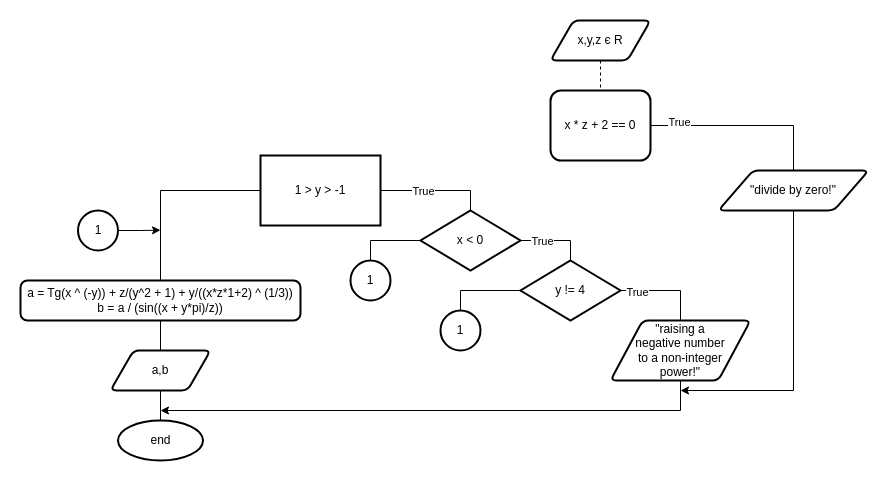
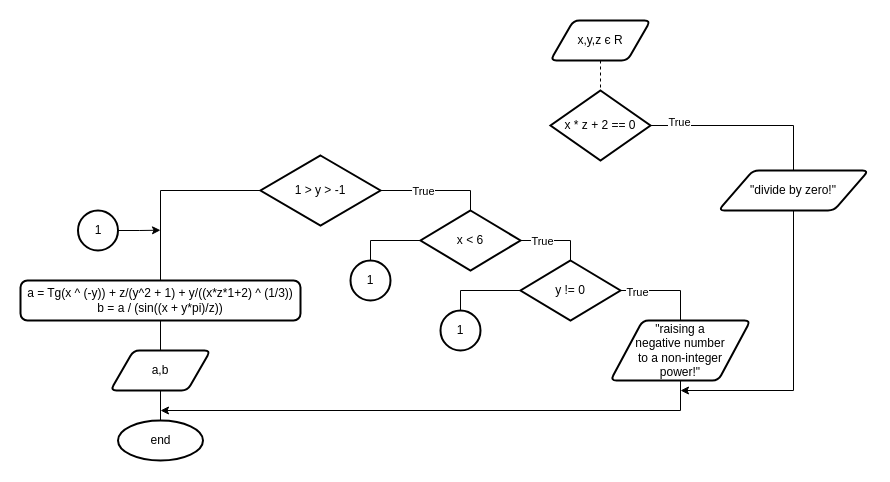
  <mxCell id="0" />
  <mxCell id="1" parent="0" />
  <mxCell id="2" style="edgeStyle=orthogonalEdgeStyle;rounded=0;orthogonalLoop=1;jettySize=auto;html=1;exitX=0.5;exitY=1;exitDx=0;exitDy=0;entryX=0.5;entryY=0;entryDx=0;entryDy=0;endArrow=none;endFill=0;dashed=1;" edge="1" parent="1" source="3" target="6"><mxGeometry relative="1" as="geometry" /></mxCell>
  <mxCell id="3" value="x,y,z є R" style="shape=parallelogram;html=1;strokeWidth=2;perimeter=parallelogramPerimeter;whiteSpace=wrap;rounded=1;arcSize=12;size=0.23;" vertex="1" parent="1"><mxGeometry x="550" y="20" width="100" height="40" as="geometry" /></mxCell>
  <mxCell id="4" style="edgeStyle=orthogonalEdgeStyle;rounded=0;orthogonalLoop=1;jettySize=auto;html=1;exitX=1;exitY=0.5;exitDx=0;exitDy=0;endArrow=none;endFill=0;entryX=0.5;entryY=0;entryDx=0;entryDy=0;" edge="1" parent="1" source="6" target="8"><mxGeometry relative="1" as="geometry"><mxPoint x="720" y="170" as="targetPoint" /></mxGeometry></mxCell>
  <mxCell id="5" value="True" style="edgeLabel;html=1;align=center;verticalAlign=middle;resizable=0;points=[];" vertex="1" connectable="0" parent="4"><mxGeometry x="-0.701" y="4" relative="1" as="geometry"><mxPoint as="offset" /></mxGeometry></mxCell>
- <mxCell id="6" value="x * z + 2 == 0" style="whiteSpace=wrap;html=1;strokeWidth=2;rounded=1;" vertex="1" parent="1"><mxGeometry x="550" y="90" width="100" height="70" as="geometry" /></mxCell>
+ <mxCell id="6" value="x * z + 2 == 0" style="rhombus;whiteSpace=wrap;html=1;strokeWidth=2;" vertex="1" parent="1"><mxGeometry x="550" y="90" width="100" height="70" as="geometry" /></mxCell>
  <mxCell id="7" style="edgeStyle=orthogonalEdgeStyle;rounded=0;orthogonalLoop=1;jettySize=auto;html=1;exitX=0.5;exitY=1;exitDx=0;exitDy=0;endArrow=classic;endFill=1;" edge="1" parent="1" source="8"><mxGeometry relative="1" as="geometry"><mxPoint x="680" y="390" as="targetPoint" /><Array as="points"><mxPoint x="793" y="390" /></Array></mxGeometry></mxCell>
  <mxCell id="8" value="&quot;divide by zero!&quot;" style="shape=parallelogram;html=1;strokeWidth=2;perimeter=parallelogramPerimeter;whiteSpace=wrap;rounded=1;arcSize=12;size=0.23;" vertex="1" parent="1"><mxGeometry x="718" y="170" width="150" height="40" as="geometry" /></mxCell>
  <mxCell id="9" style="edgeStyle=orthogonalEdgeStyle;rounded=0;orthogonalLoop=1;jettySize=auto;html=1;exitX=1;exitY=0.5;exitDx=0;exitDy=0;endArrow=none;endFill=0;" edge="1" parent="1" source="12" target="16"><mxGeometry relative="1" as="geometry"><mxPoint x="510" y="250" as="targetPoint" /><Array as="points"><mxPoint x="470" y="190" /></Array></mxGeometry></mxCell>
  <mxCell id="10" value="True" style="edgeLabel;html=1;align=center;verticalAlign=middle;resizable=0;points=[];" vertex="1" connectable="0" parent="9"><mxGeometry x="0.056" y="1" relative="1" as="geometry"><mxPoint x="-16" y="1" as="offset" /></mxGeometry></mxCell>
  <mxCell id="11" style="edgeStyle=orthogonalEdgeStyle;rounded=0;orthogonalLoop=1;jettySize=auto;html=1;exitX=0;exitY=0.5;exitDx=0;exitDy=0;entryX=0.5;entryY=0;entryDx=0;entryDy=0;endArrow=none;endFill=0;" edge="1" parent="1" source="12" target="26"><mxGeometry relative="1" as="geometry"><mxPoint x="165" y="270" as="targetPoint" /></mxGeometry></mxCell>
- <mxCell id="12" value="1 &amp;gt; y &amp;gt; -1" style="whiteSpace=wrap;html=1;strokeWidth=2;rounded=0;" vertex="1" parent="1"><mxGeometry x="260" y="155" width="120" height="70" as="geometry" /></mxCell>
+ <mxCell id="12" value="1 &amp;gt; y &amp;gt; -1" style="rhombus;whiteSpace=wrap;html=1;strokeWidth=2;" vertex="1" parent="1"><mxGeometry x="260" y="155" width="120" height="70" as="geometry" /></mxCell>
  <mxCell id="13" style="edgeStyle=orthogonalEdgeStyle;rounded=0;orthogonalLoop=1;jettySize=auto;html=1;exitX=1;exitY=0.5;exitDx=0;exitDy=0;exitPerimeter=0;entryX=0.5;entryY=0;entryDx=0;entryDy=0;entryPerimeter=0;endArrow=none;endFill=0;" edge="1" parent="1" source="16" target="20"><mxGeometry relative="1" as="geometry"><Array as="points"><mxPoint x="570" y="240" /></Array></mxGeometry></mxCell>
  <mxCell id="14" value="True" style="edgeLabel;html=1;align=center;verticalAlign=middle;resizable=0;points=[];" vertex="1" connectable="0" parent="13"><mxGeometry x="0.056" y="1" relative="1" as="geometry"><mxPoint x="-16" y="1" as="offset" /></mxGeometry></mxCell>
  <mxCell id="15" style="edgeStyle=orthogonalEdgeStyle;rounded=0;orthogonalLoop=1;jettySize=auto;html=1;exitX=0;exitY=0.5;exitDx=0;exitDy=0;exitPerimeter=0;endArrow=none;endFill=0;entryX=0.5;entryY=0;entryDx=0;entryDy=0;" edge="1" parent="1" source="16" target="21"><mxGeometry relative="1" as="geometry"><mxPoint x="360" y="280" as="targetPoint" /></mxGeometry></mxCell>
- <mxCell id="16" value="x &amp;lt; 0" style="strokeWidth=2;html=1;shape=mxgraph.flowchart.decision;whiteSpace=wrap;" vertex="1" parent="1"><mxGeometry x="420" y="210" width="100" height="60" as="geometry" /></mxCell>
+ <mxCell id="16" value="x &amp;lt; 6" style="strokeWidth=2;html=1;shape=mxgraph.flowchart.decision;whiteSpace=wrap;" vertex="1" parent="1"><mxGeometry x="420" y="210" width="100" height="60" as="geometry" /></mxCell>
  <mxCell id="17" style="edgeStyle=orthogonalEdgeStyle;rounded=0;orthogonalLoop=1;jettySize=auto;html=1;exitX=0;exitY=0.5;exitDx=0;exitDy=0;exitPerimeter=0;endArrow=none;endFill=0;entryX=0.5;entryY=0;entryDx=0;entryDy=0;" edge="1" parent="1" source="20" target="22"><mxGeometry relative="1" as="geometry"><mxPoint x="480" y="350" as="targetPoint" /></mxGeometry></mxCell>
  <mxCell id="18" style="edgeStyle=orthogonalEdgeStyle;rounded=0;orthogonalLoop=1;jettySize=auto;html=1;exitX=1;exitY=0.5;exitDx=0;exitDy=0;exitPerimeter=0;endArrow=none;endFill=0;entryX=0.5;entryY=0;entryDx=0;entryDy=0;" edge="1" parent="1" source="20" target="24"><mxGeometry relative="1" as="geometry"><mxPoint x="670" y="350" as="targetPoint" /></mxGeometry></mxCell>
  <mxCell id="19" value="True" style="edgeLabel;html=1;align=center;verticalAlign=middle;resizable=0;points=[];" vertex="1" connectable="0" parent="18"><mxGeometry x="-0.65" y="-1" relative="1" as="geometry"><mxPoint as="offset" /></mxGeometry></mxCell>
- <mxCell id="20" value="y != 4" style="strokeWidth=2;html=1;shape=mxgraph.flowchart.decision;whiteSpace=wrap;" vertex="1" parent="1"><mxGeometry x="520" y="260" width="100" height="60" as="geometry" /></mxCell>
+ <mxCell id="20" value="y != 0" style="strokeWidth=2;html=1;shape=mxgraph.flowchart.decision;whiteSpace=wrap;" vertex="1" parent="1"><mxGeometry x="520" y="260" width="100" height="60" as="geometry" /></mxCell>
  <mxCell id="21" value="1" style="ellipse;whiteSpace=wrap;html=1;strokeWidth=2;" vertex="1" parent="1"><mxGeometry x="350" y="260" width="40" height="40" as="geometry" /></mxCell>
  <mxCell id="22" value="1" style="ellipse;whiteSpace=wrap;html=1;strokeWidth=2;" vertex="1" parent="1"><mxGeometry x="440" y="310" width="40" height="40" as="geometry" /></mxCell>
  <mxCell id="23" style="edgeStyle=orthogonalEdgeStyle;rounded=0;orthogonalLoop=1;jettySize=auto;html=1;exitX=0.5;exitY=1;exitDx=0;exitDy=0;endArrow=classic;endFill=1;" edge="1" parent="1" source="24"><mxGeometry relative="1" as="geometry"><mxPoint x="160" y="410" as="targetPoint" /><Array as="points"><mxPoint x="680" y="410" /></Array></mxGeometry></mxCell>
  <mxCell id="24" value="&quot;raising a &lt;br&gt;negative number&lt;br&gt;to a non-integer &lt;br&gt;power!&quot;" style="shape=parallelogram;html=1;strokeWidth=2;perimeter=parallelogramPerimeter;whiteSpace=wrap;rounded=1;arcSize=12;size=0.23;" vertex="1" parent="1"><mxGeometry x="610" y="320" width="140" height="60" as="geometry" /></mxCell>
  <mxCell id="25" style="edgeStyle=orthogonalEdgeStyle;rounded=0;orthogonalLoop=1;jettySize=auto;html=1;exitX=0.5;exitY=1;exitDx=0;exitDy=0;endArrow=none;endFill=0;" edge="1" parent="1" source="26" target="30"><mxGeometry relative="1" as="geometry"><mxPoint x="160.412" y="360" as="targetPoint" /></mxGeometry></mxCell>
  <mxCell id="26" value="a = Tg(x ^ (-y)) + z/(y^2 + 1) + y/((x*z*1+2) ^ (1/3))&lt;br&gt;b = a / (sin((x + y*pi)/z))" style="rounded=1;whiteSpace=wrap;html=1;absoluteArcSize=1;arcSize=14;strokeWidth=2;" vertex="1" parent="1"><mxGeometry x="20" y="280" width="280" height="40" as="geometry" /></mxCell>
  <mxCell id="27" style="edgeStyle=orthogonalEdgeStyle;rounded=0;orthogonalLoop=1;jettySize=auto;html=1;exitX=1;exitY=0.5;exitDx=0;exitDy=0;endArrow=classic;endFill=1;" edge="1" parent="1" source="28"><mxGeometry relative="1" as="geometry"><mxPoint x="160" y="229.706" as="targetPoint" /></mxGeometry></mxCell>
  <mxCell id="28" value="1" style="ellipse;whiteSpace=wrap;html=1;strokeWidth=2;" vertex="1" parent="1"><mxGeometry x="77.5" y="210" width="40" height="40" as="geometry" /></mxCell>
  <mxCell id="29" value="" style="edgeStyle=orthogonalEdgeStyle;rounded=0;orthogonalLoop=1;jettySize=auto;html=1;endArrow=none;endFill=0;" edge="1" parent="1" source="30" target="31"><mxGeometry relative="1" as="geometry" /></mxCell>
  <mxCell id="30" value="a,b" style="shape=parallelogram;html=1;strokeWidth=2;perimeter=parallelogramPerimeter;whiteSpace=wrap;rounded=1;arcSize=12;size=0.23;" vertex="1" parent="1"><mxGeometry x="110" y="350" width="100" height="40" as="geometry" /></mxCell>
  <mxCell id="31" value="end" style="ellipse;whiteSpace=wrap;html=1;rounded=1;strokeWidth=2;arcSize=12;" vertex="1" parent="1"><mxGeometry x="117.5" y="420" width="85" height="40" as="geometry" /></mxCell>
